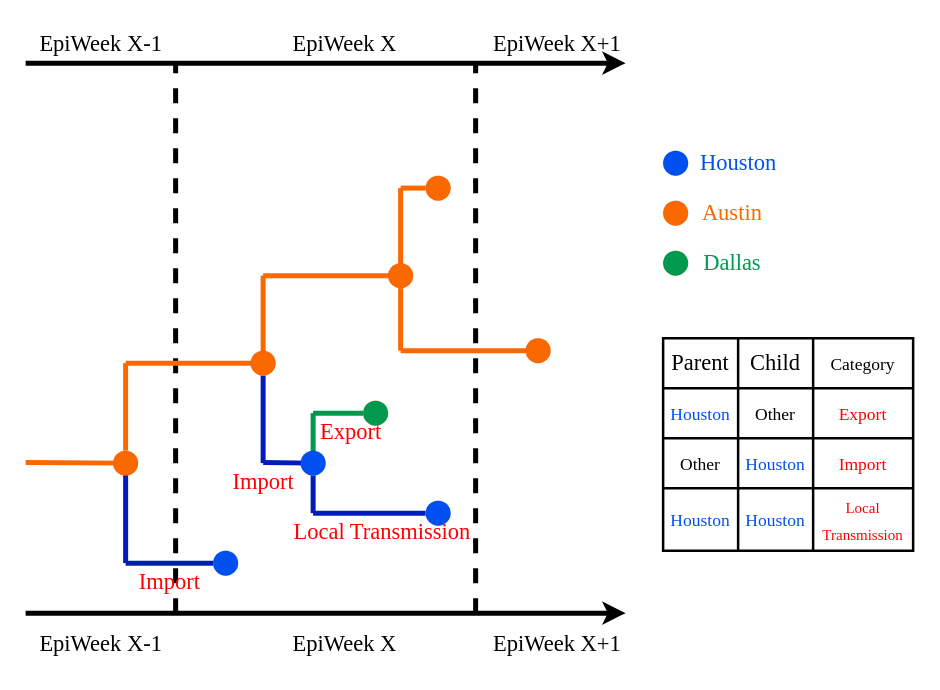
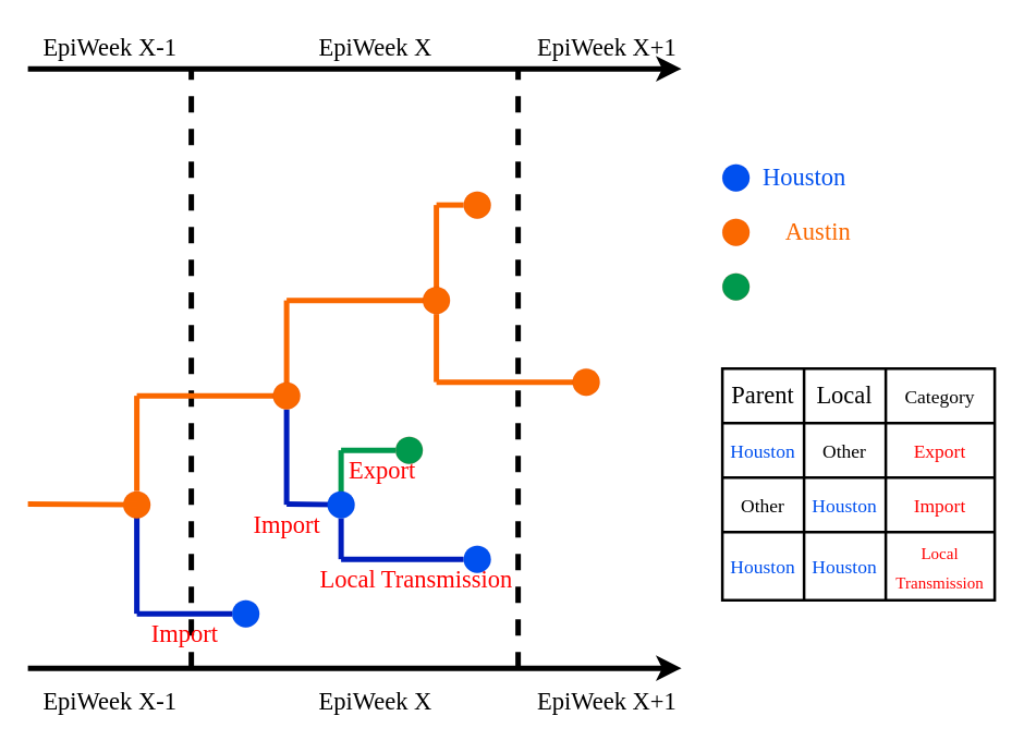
  <mxCell id="0" />
  <mxCell id="1" parent="0" />
  <mxCell id="2" value="" style="endArrow=none;dashed=1;html=1;rounded=0;strokeWidth=4;" edge="1" parent="1"><mxGeometry width="50" height="50" relative="1" as="geometry"><mxPoint x="140" y="490" as="sourcePoint" /><mxPoint x="140" y="50" as="targetPoint" /></mxGeometry></mxCell>
  <mxCell id="3" value="" style="endArrow=none;dashed=1;html=1;rounded=0;strokeWidth=4;" edge="1" parent="1"><mxGeometry width="50" height="50" relative="1" as="geometry"><mxPoint x="380" y="490" as="sourcePoint" /><mxPoint x="380" y="50" as="targetPoint" /></mxGeometry></mxCell>
  <mxCell id="4" value="" style="endArrow=none;html=1;rounded=0;strokeWidth=4;startArrow=none;" edge="1" parent="1" source="6"><mxGeometry width="50" height="50" relative="1" as="geometry"><mxPoint x="100" y="450" as="sourcePoint" /><mxPoint x="180" y="450" as="targetPoint" /></mxGeometry></mxCell>
  <mxCell id="5" value="" style="endArrow=none;html=1;rounded=0;strokeWidth=4;fillColor=#0050ef;strokeColor=#001DBC;" edge="1" parent="1" target="6"><mxGeometry width="50" height="50" relative="1" as="geometry"><mxPoint x="100" y="450" as="sourcePoint" /><mxPoint x="180" y="450" as="targetPoint" /></mxGeometry></mxCell>
  <mxCell id="6" value="" style="ellipse;whiteSpace=wrap;html=1;aspect=fixed;fillColor=#0050ef;fontColor=#ffffff;strokeColor=#001DBC;strokeWidth=0;" vertex="1" parent="1"><mxGeometry x="170" y="440" width="20" height="20" as="geometry" /></mxCell>
  <mxCell id="7" value="" style="endArrow=none;html=1;rounded=0;strokeWidth=4;fillColor=#0050ef;strokeColor=#001DBC;" edge="1" parent="1"><mxGeometry width="50" height="50" relative="1" as="geometry"><mxPoint x="100" y="450" as="sourcePoint" /><mxPoint x="100" y="370" as="targetPoint" /></mxGeometry></mxCell>
  <mxCell id="8" value="" style="endArrow=none;html=1;rounded=0;strokeWidth=4;fillColor=#fa6800;strokeColor=#FA6800;startArrow=none;" edge="1" parent="1" source="10"><mxGeometry width="50" height="50" relative="1" as="geometry"><mxPoint x="100" y="370" as="sourcePoint" /><mxPoint x="100" y="290" as="targetPoint" /></mxGeometry></mxCell>
  <mxCell id="9" value="" style="endArrow=none;html=1;rounded=0;strokeWidth=4;fillColor=#fa6800;strokeColor=#C73500;" edge="1" parent="1" target="10"><mxGeometry width="50" height="50" relative="1" as="geometry"><mxPoint x="100" y="370" as="sourcePoint" /><mxPoint x="100" y="290" as="targetPoint" /></mxGeometry></mxCell>
  <mxCell id="10" value="" style="ellipse;whiteSpace=wrap;html=1;aspect=fixed;fillColor=#FA6800;fontColor=#000000;strokeColor=#C73500;strokeWidth=0;" vertex="1" parent="1"><mxGeometry x="90" y="360" width="20" height="20" as="geometry" /></mxCell>
  <mxCell id="11" value="" style="endArrow=none;html=1;rounded=0;strokeWidth=4;fillColor=#fa6800;strokeColor=#FA6800;startArrow=none;" edge="1" parent="1"><mxGeometry width="50" height="50" relative="1" as="geometry"><mxPoint x="210" y="290" as="sourcePoint" /><mxPoint x="100" y="290" as="targetPoint" /></mxGeometry></mxCell>
  <mxCell id="12" value="" style="endArrow=none;html=1;rounded=0;strokeWidth=4;fillColor=#fa6800;strokeColor=#FA6800;startArrow=none;" edge="1" parent="1"><mxGeometry width="50" height="50" relative="1" as="geometry"><mxPoint x="100" y="370" as="sourcePoint" /><mxPoint x="20" y="369.5" as="targetPoint" /></mxGeometry></mxCell>
  <mxCell id="13" value="" style="endArrow=none;html=1;rounded=0;strokeWidth=4;fillColor=#fa6800;strokeColor=#FA6800;startArrow=none;" edge="1" parent="1"><mxGeometry width="50" height="50" relative="1" as="geometry"><mxPoint x="210" y="290" as="sourcePoint" /><mxPoint x="210" y="290" as="targetPoint" /></mxGeometry></mxCell>
  <mxCell id="14" value="" style="endArrow=none;html=1;rounded=0;strokeWidth=4;fillColor=#fa6800;strokeColor=#FA6800;startArrow=none;" edge="1" parent="1"><mxGeometry width="50" height="50" relative="1" as="geometry"><mxPoint x="210" y="290" as="sourcePoint" /><mxPoint x="210" y="220" as="targetPoint" /></mxGeometry></mxCell>
  <mxCell id="15" value="" style="endArrow=none;html=1;rounded=0;strokeWidth=4;fillColor=#0050ef;strokeColor=#001DBC;startArrow=none;" edge="1" parent="1" source="31"><mxGeometry width="50" height="50" relative="1" as="geometry"><mxPoint x="210" y="370" as="sourcePoint" /><mxPoint x="210" y="290" as="targetPoint" /></mxGeometry></mxCell>
  <mxCell id="16" value="" style="endArrow=none;html=1;rounded=0;strokeWidth=4;fillColor=#0050ef;strokeColor=#001DBC;" edge="1" parent="1"><mxGeometry width="50" height="50" relative="1" as="geometry"><mxPoint x="210" y="369.5" as="sourcePoint" /><mxPoint x="250" y="370" as="targetPoint" /></mxGeometry></mxCell>
  <mxCell id="17" value="" style="endArrow=none;html=1;rounded=0;strokeWidth=4;fillColor=#0050ef;strokeColor=#00994D;" edge="1" parent="1"><mxGeometry width="50" height="50" relative="1" as="geometry"><mxPoint x="250" y="370" as="sourcePoint" /><mxPoint x="250" y="330" as="targetPoint" /></mxGeometry></mxCell>
  <mxCell id="18" value="" style="endArrow=none;html=1;rounded=0;strokeWidth=4;fillColor=#0050ef;strokeColor=#001DBC;startArrow=none;" edge="1" parent="1" source="29"><mxGeometry width="50" height="50" relative="1" as="geometry"><mxPoint x="250" y="410" as="sourcePoint" /><mxPoint x="250" y="370" as="targetPoint" /><Array as="points" /></mxGeometry></mxCell>
  <mxCell id="19" value="" style="endArrow=none;html=1;rounded=0;strokeWidth=4;fillColor=#0050ef;strokeColor=#001DBC;startArrow=none;" edge="1" parent="1" source="27"><mxGeometry width="50" height="50" relative="1" as="geometry"><mxPoint x="250" y="410" as="sourcePoint" /><mxPoint x="350" y="410" as="targetPoint" /></mxGeometry></mxCell>
  <mxCell id="20" value="" style="endArrow=none;html=1;rounded=0;strokeWidth=4;fillColor=#0050ef;strokeColor=#00994D;startArrow=none;" edge="1" parent="1" source="38"><mxGeometry width="50" height="50" relative="1" as="geometry"><mxPoint x="250" y="330" as="sourcePoint" /><mxPoint x="300" y="330" as="targetPoint" /></mxGeometry></mxCell>
  <mxCell id="21" value="" style="endArrow=none;html=1;rounded=0;strokeWidth=4;fillColor=#fa6800;strokeColor=#FA6800;startArrow=none;" edge="1" parent="1"><mxGeometry width="50" height="50" relative="1" as="geometry"><mxPoint x="320" y="220" as="sourcePoint" /><mxPoint x="210" y="220" as="targetPoint" /></mxGeometry></mxCell>
  <mxCell id="22" value="" style="endArrow=none;html=1;rounded=0;strokeWidth=4;fillColor=#fa6800;strokeColor=#FA6800;startArrow=none;" edge="1" parent="1"><mxGeometry width="50" height="50" relative="1" as="geometry"><mxPoint x="320" y="220" as="sourcePoint" /><mxPoint x="320" y="150" as="targetPoint" /></mxGeometry></mxCell>
  <mxCell id="23" value="" style="endArrow=none;html=1;rounded=0;strokeWidth=4;fillColor=#fa6800;strokeColor=#FA6800;startArrow=none;" edge="1" parent="1" source="33"><mxGeometry width="50" height="50" relative="1" as="geometry"><mxPoint x="320" y="280" as="sourcePoint" /><mxPoint x="320" y="210" as="targetPoint" /></mxGeometry></mxCell>
  <mxCell id="24" value="" style="endArrow=none;html=1;rounded=0;strokeWidth=4;fillColor=#fa6800;strokeColor=#FA6800;startArrow=none;" edge="1" parent="1"><mxGeometry width="50" height="50" relative="1" as="geometry"><mxPoint x="430" y="280" as="sourcePoint" /><mxPoint x="320" y="280" as="targetPoint" /></mxGeometry></mxCell>
  <mxCell id="25" value="" style="endArrow=none;html=1;rounded=0;strokeWidth=4;fillColor=#fa6800;strokeColor=#FA6800;startArrow=none;" edge="1" parent="1" source="35"><mxGeometry width="50" height="50" relative="1" as="geometry"><mxPoint x="350" y="150" as="sourcePoint" /><mxPoint x="320" y="150" as="targetPoint" /></mxGeometry></mxCell>
  <mxCell id="26" value="" style="endArrow=none;html=1;rounded=0;strokeWidth=4;fillColor=#0050ef;strokeColor=#001DBC;" edge="1" parent="1" target="27"><mxGeometry width="50" height="50" relative="1" as="geometry"><mxPoint x="250" y="410" as="sourcePoint" /><mxPoint x="350" y="410" as="targetPoint" /></mxGeometry></mxCell>
  <mxCell id="27" value="" style="ellipse;whiteSpace=wrap;html=1;aspect=fixed;fillColor=#0050EF;fontColor=#ffffff;strokeColor=#001DBC;strokeWidth=0;" vertex="1" parent="1"><mxGeometry x="340" y="400" width="20" height="20" as="geometry" /></mxCell>
  <mxCell id="28" value="" style="endArrow=none;html=1;rounded=0;strokeWidth=4;fillColor=#0050ef;strokeColor=#001DBC;" edge="1" parent="1" target="29"><mxGeometry width="50" height="50" relative="1" as="geometry"><mxPoint x="250" y="410" as="sourcePoint" /><mxPoint x="250" y="370" as="targetPoint" /><Array as="points"><mxPoint x="250" y="410" /></Array></mxGeometry></mxCell>
  <mxCell id="29" value="" style="ellipse;whiteSpace=wrap;html=1;aspect=fixed;fillColor=#0050ef;fontColor=#ffffff;strokeColor=#001DBC;strokeWidth=0;" vertex="1" parent="1"><mxGeometry x="240" y="360" width="20" height="20" as="geometry" /></mxCell>
  <mxCell id="30" value="" style="endArrow=none;html=1;rounded=0;strokeWidth=4;fillColor=#0050ef;strokeColor=#001DBC;" edge="1" parent="1" target="31"><mxGeometry width="50" height="50" relative="1" as="geometry"><mxPoint x="210" y="370" as="sourcePoint" /><mxPoint x="210" y="290" as="targetPoint" /></mxGeometry></mxCell>
  <mxCell id="31" value="" style="ellipse;whiteSpace=wrap;html=1;aspect=fixed;fillColor=#FA6800;fontColor=#000000;strokeColor=#C73500;strokeWidth=0;" vertex="1" parent="1"><mxGeometry x="200" y="280" width="20" height="20" as="geometry" /></mxCell>
  <mxCell id="32" value="" style="endArrow=none;html=1;rounded=0;strokeWidth=4;fillColor=#fa6800;strokeColor=#FA6800;startArrow=none;" edge="1" parent="1" target="33"><mxGeometry width="50" height="50" relative="1" as="geometry"><mxPoint x="320" y="280" as="sourcePoint" /><mxPoint x="320" y="210" as="targetPoint" /></mxGeometry></mxCell>
  <mxCell id="33" value="" style="ellipse;whiteSpace=wrap;html=1;aspect=fixed;fillColor=#FA6800;fontColor=#000000;strokeColor=#C73500;strokeWidth=0;" vertex="1" parent="1"><mxGeometry x="310" y="210" width="20" height="20" as="geometry" /></mxCell>
  <mxCell id="34" value="" style="endArrow=none;html=1;rounded=0;strokeWidth=4;fillColor=#fa6800;strokeColor=#FA6800;startArrow=none;" edge="1" parent="1" target="35"><mxGeometry width="50" height="50" relative="1" as="geometry"><mxPoint x="350" y="150" as="sourcePoint" /><mxPoint x="320" y="150" as="targetPoint" /></mxGeometry></mxCell>
  <mxCell id="35" value="" style="ellipse;whiteSpace=wrap;html=1;aspect=fixed;fillColor=#FA6800;fontColor=#000000;strokeColor=#C73500;strokeWidth=0;" vertex="1" parent="1"><mxGeometry x="340" y="140" width="20" height="20" as="geometry" /></mxCell>
  <mxCell id="36" value="" style="ellipse;whiteSpace=wrap;html=1;aspect=fixed;fillColor=#FA6800;fontColor=#000000;strokeColor=#C73500;strokeWidth=0;" vertex="1" parent="1"><mxGeometry x="420" y="270" width="20" height="20" as="geometry" /></mxCell>
  <mxCell id="37" value="" style="endArrow=none;html=1;rounded=0;strokeWidth=4;fillColor=#0050ef;strokeColor=#00994D;" edge="1" parent="1" target="38"><mxGeometry width="50" height="50" relative="1" as="geometry"><mxPoint x="250" y="330" as="sourcePoint" /><mxPoint x="300" y="330" as="targetPoint" /></mxGeometry></mxCell>
  <mxCell id="38" value="" style="ellipse;whiteSpace=wrap;html=1;aspect=fixed;fillColor=#00994D;fontColor=#000000;strokeColor=#C73500;strokeWidth=0;" vertex="1" parent="1"><mxGeometry x="290" y="320" width="20" height="20" as="geometry" /></mxCell>
  <mxCell id="39" value="" style="endArrow=classic;html=1;rounded=0;strokeColor=#000000;strokeWidth=4;" edge="1" parent="1"><mxGeometry width="50" height="50" relative="1" as="geometry"><mxPoint x="20" y="490" as="sourcePoint" /><mxPoint x="500" y="490" as="targetPoint" /></mxGeometry></mxCell>
  <mxCell id="40" value="&lt;font style=&quot;font-size: 18px;&quot; face=&quot;Times New Roman&quot;&gt;EpiWeek X&lt;/font&gt;" style="text;html=1;align=center;verticalAlign=middle;resizable=0;points=[];autosize=1;strokeColor=none;fillColor=none;" vertex="1" parent="1"><mxGeometry x="220" y="500" width="110" height="30" as="geometry" /></mxCell>
  <mxCell id="41" value="&lt;font style=&quot;font-size: 18px;&quot; face=&quot;Times New Roman&quot;&gt;EpiWeek X-1&lt;/font&gt;" style="text;html=1;align=center;verticalAlign=middle;resizable=0;points=[];autosize=1;strokeColor=none;fillColor=none;" vertex="1" parent="1"><mxGeometry x="20" y="500" width="120" height="30" as="geometry" /></mxCell>
  <mxCell id="42" value="&lt;font style=&quot;font-size: 18px;&quot; face=&quot;Times New Roman&quot;&gt;EpiWeek X+1&lt;/font&gt;" style="text;html=1;align=center;verticalAlign=middle;resizable=0;points=[];autosize=1;strokeColor=none;fillColor=none;" vertex="1" parent="1"><mxGeometry x="380" y="500" width="130" height="30" as="geometry" /></mxCell>
  <mxCell id="43" value="" style="endArrow=classic;html=1;rounded=0;strokeColor=#000000;strokeWidth=4;" edge="1" parent="1"><mxGeometry width="50" height="50" relative="1" as="geometry"><mxPoint x="20" y="50" as="sourcePoint" /><mxPoint x="500" y="50" as="targetPoint" /></mxGeometry></mxCell>
  <mxCell id="44" value="&lt;font style=&quot;font-size: 18px;&quot; face=&quot;Times New Roman&quot;&gt;EpiWeek X&lt;/font&gt;" style="text;html=1;align=center;verticalAlign=middle;resizable=0;points=[];autosize=1;strokeColor=none;fillColor=none;" vertex="1" parent="1"><mxGeometry x="220" y="20" width="110" height="30" as="geometry" /></mxCell>
  <mxCell id="45" value="&lt;font style=&quot;font-size: 18px;&quot; face=&quot;Times New Roman&quot;&gt;EpiWeek X+1&lt;/font&gt;" style="text;html=1;align=center;verticalAlign=middle;resizable=0;points=[];autosize=1;strokeColor=none;fillColor=none;" vertex="1" parent="1"><mxGeometry x="380" y="20" width="130" height="30" as="geometry" /></mxCell>
  <mxCell id="46" value="&lt;font style=&quot;font-size: 18px;&quot; face=&quot;Times New Roman&quot;&gt;EpiWeek X-1&lt;/font&gt;" style="text;html=1;align=center;verticalAlign=middle;resizable=0;points=[];autosize=1;strokeColor=none;fillColor=none;" vertex="1" parent="1"><mxGeometry x="20" y="20" width="120" height="30" as="geometry" /></mxCell>
  <mxCell id="47" value="" style="ellipse;whiteSpace=wrap;html=1;aspect=fixed;fillColor=#0050EF;fontColor=#ffffff;strokeColor=#001DBC;strokeWidth=0;" vertex="1" parent="1"><mxGeometry x="530" y="120" width="20" height="20" as="geometry" /></mxCell>
  <mxCell id="48" value="&lt;font color=&quot;#0050ef&quot;&gt;Houston&lt;/font&gt;" style="text;html=1;align=center;verticalAlign=middle;resizable=0;points=[];autosize=1;strokeColor=none;fillColor=none;fontSize=18;fontFamily=Times New Roman;" vertex="1" parent="1"><mxGeometry x="550" y="115" width="80" height="30" as="geometry" /></mxCell>
  <mxCell id="49" value="" style="ellipse;whiteSpace=wrap;html=1;aspect=fixed;fillColor=#FA6800;fontColor=#000000;strokeColor=#C73500;strokeWidth=0;" vertex="1" parent="1"><mxGeometry x="530" y="160" width="20" height="20" as="geometry" /></mxCell>
- <mxCell id="50" value="&lt;font color=&quot;#fa6800&quot;&gt;Austin&lt;/font&gt;" style="text;html=1;align=center;verticalAlign=middle;resizable=0;points=[];autosize=1;strokeColor=none;fillColor=none;fontSize=18;fontFamily=Times New Roman;" vertex="1" parent="1"><mxGeometry x="550" y="155" width="70" height="30" as="geometry" /></mxCell>
+ <mxCell id="50" value="&lt;font color=&quot;#fa6800&quot;&gt;Austin&lt;/font&gt;" style="text;html=1;align=center;verticalAlign=middle;resizable=0;points=[];autosize=1;strokeColor=none;fillColor=none;fontSize=18;fontFamily=Times New Roman;" vertex="1" parent="1"><mxGeometry x="565" y="155" width="70" height="30" as="geometry" /></mxCell>
  <mxCell id="51" value="" style="ellipse;whiteSpace=wrap;html=1;aspect=fixed;fillColor=#00994D;fontColor=#000000;strokeColor=#C73500;strokeWidth=0;" vertex="1" parent="1"><mxGeometry x="530" y="200" width="20" height="20" as="geometry" /></mxCell>
- <mxCell id="52" value="&lt;font color=&quot;#00994d&quot;&gt;Dallas&lt;/font&gt;" style="text;html=1;align=center;verticalAlign=middle;resizable=0;points=[];autosize=1;strokeColor=none;fillColor=none;fontSize=18;fontFamily=Times New Roman;" vertex="1" parent="1"><mxGeometry x="550" y="195" width="70" height="30" as="geometry" /></mxCell>
  <mxCell id="53" value="" style="shape=table;startSize=0;container=1;collapsible=0;childLayout=tableLayout;strokeColor=#000000;strokeWidth=2;fontFamily=Times New Roman;fontSize=18;fontColor=#00994D;fillColor=none;" vertex="1" parent="1"><mxGeometry x="530" y="270" width="200" height="170" as="geometry" /></mxCell>
  <mxCell id="54" value="" style="shape=tableRow;horizontal=0;startSize=0;swimlaneHead=0;swimlaneBody=0;strokeColor=inherit;top=0;left=0;bottom=0;right=0;collapsible=0;dropTarget=0;fillColor=none;points=[[0,0.5],[1,0.5]];portConstraint=eastwest;strokeWidth=0;fontFamily=Times New Roman;fontSize=18;fontColor=#00994D;" vertex="1" parent="53"><mxGeometry width="200" height="40" as="geometry" /></mxCell>
  <mxCell id="55" value="Parent" style="shape=partialRectangle;html=1;whiteSpace=wrap;connectable=0;strokeColor=inherit;overflow=hidden;fillColor=none;top=0;left=0;bottom=0;right=0;pointerEvents=1;strokeWidth=1;fontFamily=Times New Roman;fontSize=18;fontColor=#000000;" vertex="1" parent="54"><mxGeometry width="60" height="40" as="geometry"><mxRectangle width="60" height="40" as="alternateBounds" /></mxGeometry></mxCell>
- <mxCell id="56" value="&lt;font color=&quot;#000000&quot;&gt;Child&lt;/font&gt;" style="shape=partialRectangle;html=1;whiteSpace=wrap;connectable=0;strokeColor=inherit;overflow=hidden;fillColor=none;top=0;left=0;bottom=0;right=0;pointerEvents=1;strokeWidth=0;fontFamily=Times New Roman;fontSize=18;fontColor=#00994D;" vertex="1" parent="54"><mxGeometry x="60" width="60" height="40" as="geometry"><mxRectangle width="60" height="40" as="alternateBounds" /></mxGeometry></mxCell>
+ <mxCell id="56" value="&lt;font color=&quot;#000000&quot;&gt;Local&lt;/font&gt;" style="shape=partialRectangle;html=1;whiteSpace=wrap;connectable=0;strokeColor=inherit;overflow=hidden;fillColor=none;top=0;left=0;bottom=0;right=0;pointerEvents=1;strokeWidth=0;fontFamily=Times New Roman;fontSize=18;fontColor=#00994D;" vertex="1" parent="54"><mxGeometry x="60" width="60" height="40" as="geometry"><mxRectangle width="60" height="40" as="alternateBounds" /></mxGeometry></mxCell>
  <mxCell id="57" value="&lt;font style=&quot;font-size: 14px;&quot; color=&quot;#000000&quot;&gt;Category&lt;/font&gt;" style="shape=partialRectangle;html=1;whiteSpace=wrap;connectable=0;strokeColor=inherit;overflow=hidden;fillColor=none;top=0;left=0;bottom=0;right=0;pointerEvents=1;strokeWidth=0;fontFamily=Times New Roman;fontSize=18;fontColor=#00994D;" vertex="1" parent="54"><mxGeometry x="120" width="80" height="40" as="geometry"><mxRectangle width="80" height="40" as="alternateBounds" /></mxGeometry></mxCell>
  <mxCell id="58" value="" style="shape=tableRow;horizontal=0;startSize=0;swimlaneHead=0;swimlaneBody=0;strokeColor=inherit;top=0;left=0;bottom=0;right=0;collapsible=0;dropTarget=0;fillColor=none;points=[[0,0.5],[1,0.5]];portConstraint=eastwest;strokeWidth=0;fontFamily=Times New Roman;fontSize=18;fontColor=#00994D;" vertex="1" parent="53"><mxGeometry y="40" width="200" height="40" as="geometry" /></mxCell>
  <mxCell id="59" value="&lt;font color=&quot;#0050ef&quot; style=&quot;font-size: 14px;&quot;&gt;Houston&lt;/font&gt;" style="shape=partialRectangle;html=1;whiteSpace=wrap;connectable=0;strokeColor=inherit;overflow=hidden;fillColor=none;top=0;left=0;bottom=0;right=0;pointerEvents=1;strokeWidth=0;fontFamily=Times New Roman;fontSize=18;fontColor=#00994D;" vertex="1" parent="58"><mxGeometry width="60" height="40" as="geometry"><mxRectangle width="60" height="40" as="alternateBounds" /></mxGeometry></mxCell>
  <mxCell id="60" value="&lt;font style=&quot;font-size: 14px;&quot; color=&quot;#000000&quot;&gt;Other&lt;/font&gt;" style="shape=partialRectangle;html=1;whiteSpace=wrap;connectable=0;strokeColor=inherit;overflow=hidden;fillColor=none;top=0;left=0;bottom=0;right=0;pointerEvents=1;strokeWidth=0;fontFamily=Times New Roman;fontSize=18;fontColor=#00994D;" vertex="1" parent="58"><mxGeometry x="60" width="60" height="40" as="geometry"><mxRectangle width="60" height="40" as="alternateBounds" /></mxGeometry></mxCell>
  <mxCell id="61" value="&lt;font style=&quot;font-size: 14px;&quot; color=&quot;#ff0000&quot;&gt;Export&lt;/font&gt;" style="shape=partialRectangle;html=1;whiteSpace=wrap;connectable=0;strokeColor=inherit;overflow=hidden;fillColor=none;top=0;left=0;bottom=0;right=0;pointerEvents=1;strokeWidth=0;fontFamily=Times New Roman;fontSize=18;fontColor=#00994D;" vertex="1" parent="58"><mxGeometry x="120" width="80" height="40" as="geometry"><mxRectangle width="80" height="40" as="alternateBounds" /></mxGeometry></mxCell>
  <mxCell id="62" value="" style="shape=tableRow;horizontal=0;startSize=0;swimlaneHead=0;swimlaneBody=0;strokeColor=inherit;top=0;left=0;bottom=0;right=0;collapsible=0;dropTarget=0;fillColor=none;points=[[0,0.5],[1,0.5]];portConstraint=eastwest;strokeWidth=0;fontFamily=Times New Roman;fontSize=18;fontColor=#00994D;" vertex="1" parent="53"><mxGeometry y="80" width="200" height="40" as="geometry" /></mxCell>
  <mxCell id="63" value="&lt;font style=&quot;font-size: 14px;&quot; color=&quot;#000000&quot;&gt;Other&lt;/font&gt;" style="shape=partialRectangle;html=1;whiteSpace=wrap;connectable=0;strokeColor=inherit;overflow=hidden;fillColor=none;top=0;left=0;bottom=0;right=0;pointerEvents=1;strokeWidth=0;fontFamily=Times New Roman;fontSize=18;fontColor=#00994D;" vertex="1" parent="62"><mxGeometry width="60" height="40" as="geometry"><mxRectangle width="60" height="40" as="alternateBounds" /></mxGeometry></mxCell>
  <mxCell id="64" value="&lt;font color=&quot;#0050ef&quot; style=&quot;font-size: 14px;&quot;&gt;Houston&lt;/font&gt;" style="shape=partialRectangle;html=1;whiteSpace=wrap;connectable=0;strokeColor=inherit;overflow=hidden;fillColor=none;top=0;left=0;bottom=0;right=0;pointerEvents=1;strokeWidth=0;fontFamily=Times New Roman;fontSize=18;fontColor=#00994D;" vertex="1" parent="62"><mxGeometry x="60" width="60" height="40" as="geometry"><mxRectangle width="60" height="40" as="alternateBounds" /></mxGeometry></mxCell>
  <mxCell id="65" value="&lt;font style=&quot;font-size: 14px;&quot; color=&quot;#ff0000&quot;&gt;Import&lt;/font&gt;" style="shape=partialRectangle;html=1;whiteSpace=wrap;connectable=0;strokeColor=inherit;overflow=hidden;fillColor=none;top=0;left=0;bottom=0;right=0;pointerEvents=1;strokeWidth=0;fontFamily=Times New Roman;fontSize=18;fontColor=#00994D;" vertex="1" parent="62"><mxGeometry x="120" width="80" height="40" as="geometry"><mxRectangle width="80" height="40" as="alternateBounds" /></mxGeometry></mxCell>
  <mxCell id="66" value="" style="shape=tableRow;horizontal=0;startSize=0;swimlaneHead=0;swimlaneBody=0;strokeColor=inherit;top=0;left=0;bottom=0;right=0;collapsible=0;dropTarget=0;fillColor=none;points=[[0,0.5],[1,0.5]];portConstraint=eastwest;strokeWidth=0;fontFamily=Times New Roman;fontSize=18;fontColor=#00994D;" vertex="1" parent="53"><mxGeometry y="120" width="200" height="50" as="geometry" /></mxCell>
  <mxCell id="67" value="&lt;font color=&quot;#0050ef&quot; style=&quot;font-size: 14px;&quot;&gt;Houston&lt;/font&gt;" style="shape=partialRectangle;html=1;whiteSpace=wrap;connectable=0;strokeColor=inherit;overflow=hidden;fillColor=none;top=0;left=0;bottom=0;right=0;pointerEvents=1;strokeWidth=0;fontFamily=Times New Roman;fontSize=18;fontColor=#00994D;" vertex="1" parent="66"><mxGeometry width="60" height="50" as="geometry"><mxRectangle width="60" height="50" as="alternateBounds" /></mxGeometry></mxCell>
  <mxCell id="68" value="&lt;font style=&quot;font-size: 14px;&quot; color=&quot;#0050ef&quot;&gt;Houston&lt;/font&gt;" style="shape=partialRectangle;html=1;whiteSpace=wrap;connectable=0;strokeColor=inherit;overflow=hidden;fillColor=none;top=0;left=0;bottom=0;right=0;pointerEvents=1;strokeWidth=0;fontFamily=Times New Roman;fontSize=18;fontColor=#00994D;" vertex="1" parent="66"><mxGeometry x="60" width="60" height="50" as="geometry"><mxRectangle width="60" height="50" as="alternateBounds" /></mxGeometry></mxCell>
  <mxCell id="69" value="&lt;font style=&quot;font-size: 12px;&quot; color=&quot;#ff0000&quot;&gt;Local Transmission&lt;/font&gt;" style="shape=partialRectangle;html=1;whiteSpace=wrap;connectable=0;strokeColor=inherit;overflow=hidden;fillColor=none;top=0;left=0;bottom=0;right=0;pointerEvents=1;strokeWidth=0;fontFamily=Times New Roman;fontSize=18;fontColor=#00994D;" vertex="1" parent="66"><mxGeometry x="120" width="80" height="50" as="geometry"><mxRectangle width="80" height="50" as="alternateBounds" /></mxGeometry></mxCell>
  <mxCell id="70" value="&lt;font style=&quot;font-size: 18px;&quot;&gt;Import&lt;/font&gt;" style="text;html=1;align=center;verticalAlign=middle;resizable=0;points=[];autosize=1;strokeColor=none;fillColor=none;fontSize=12;fontFamily=Times New Roman;fontColor=#FF0000;" vertex="1" parent="1"><mxGeometry x="100" y="450" width="70" height="30" as="geometry" /></mxCell>
  <mxCell id="71" value="&lt;font style=&quot;font-size: 18px;&quot;&gt;Import&lt;/font&gt;" style="text;html=1;align=center;verticalAlign=middle;resizable=0;points=[];autosize=1;strokeColor=none;fillColor=none;fontSize=12;fontFamily=Times New Roman;fontColor=#FF0000;" vertex="1" parent="1"><mxGeometry x="175" y="370" width="70" height="30" as="geometry" /></mxCell>
  <mxCell id="72" value="&lt;font style=&quot;font-size: 18px;&quot;&gt;Export&lt;/font&gt;" style="text;html=1;align=center;verticalAlign=middle;resizable=0;points=[];autosize=1;strokeColor=none;fillColor=none;fontSize=12;fontFamily=Times New Roman;fontColor=#FF0000;" vertex="1" parent="1"><mxGeometry x="245" y="330" width="70" height="30" as="geometry" /></mxCell>
  <mxCell id="73" value="&lt;font style=&quot;font-size: 18px;&quot;&gt;Local Transmission&lt;/font&gt;" style="text;html=1;align=center;verticalAlign=middle;resizable=0;points=[];autosize=1;strokeColor=none;fillColor=none;fontSize=12;fontFamily=Times New Roman;fontColor=#FF0000;" vertex="1" parent="1"><mxGeometry x="220" y="410" width="170" height="30" as="geometry" /></mxCell>
